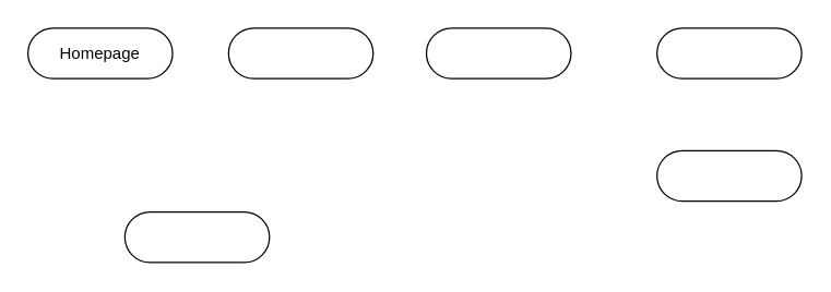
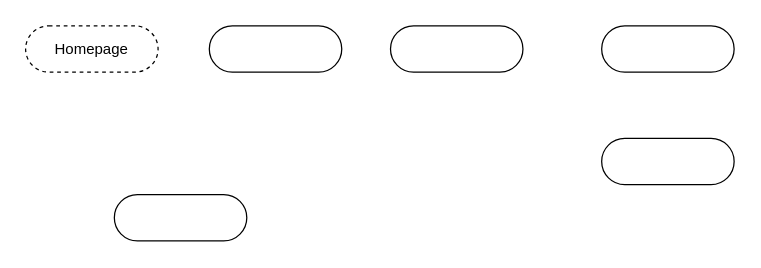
  <mxCell id="0" />
  <mxCell id="1" parent="0" />
- <mxCell id="2" value="Homepage" style="rounded=1;whiteSpace=wrap;html=1;arcSize=50;" parent="1" vertex="1"><mxGeometry x="20" y="20" width="106" height="37" as="geometry" /></mxCell>
+ <mxCell id="2" value="Homepage" style="rounded=1;whiteSpace=wrap;html=1;arcSize=50;dashed=1;" parent="1" vertex="1"><mxGeometry x="20" y="20" width="106" height="37" as="geometry" /></mxCell>
  <mxCell id="3" value="" style="rounded=1;whiteSpace=wrap;html=1;arcSize=50;" parent="1" vertex="1"><mxGeometry x="481" y="20" width="106" height="37" as="geometry" /></mxCell>
  <mxCell id="4" value="" style="rounded=1;whiteSpace=wrap;html=1;arcSize=50;" parent="1" vertex="1"><mxGeometry x="91" y="155" width="106" height="37" as="geometry" /></mxCell>
  <mxCell id="5" value="" style="rounded=1;whiteSpace=wrap;html=1;arcSize=50;" parent="1" vertex="1"><mxGeometry x="481" y="110" width="106" height="37" as="geometry" /></mxCell>
  <mxCell id="6" value="" style="rounded=1;whiteSpace=wrap;html=1;arcSize=50;" parent="1" vertex="1"><mxGeometry x="167" y="20" width="106" height="37" as="geometry" /></mxCell>
  <mxCell id="7" value="" style="rounded=1;whiteSpace=wrap;html=1;arcSize=50;" parent="1" vertex="1"><mxGeometry x="312" y="20" width="106" height="37" as="geometry" /></mxCell>
